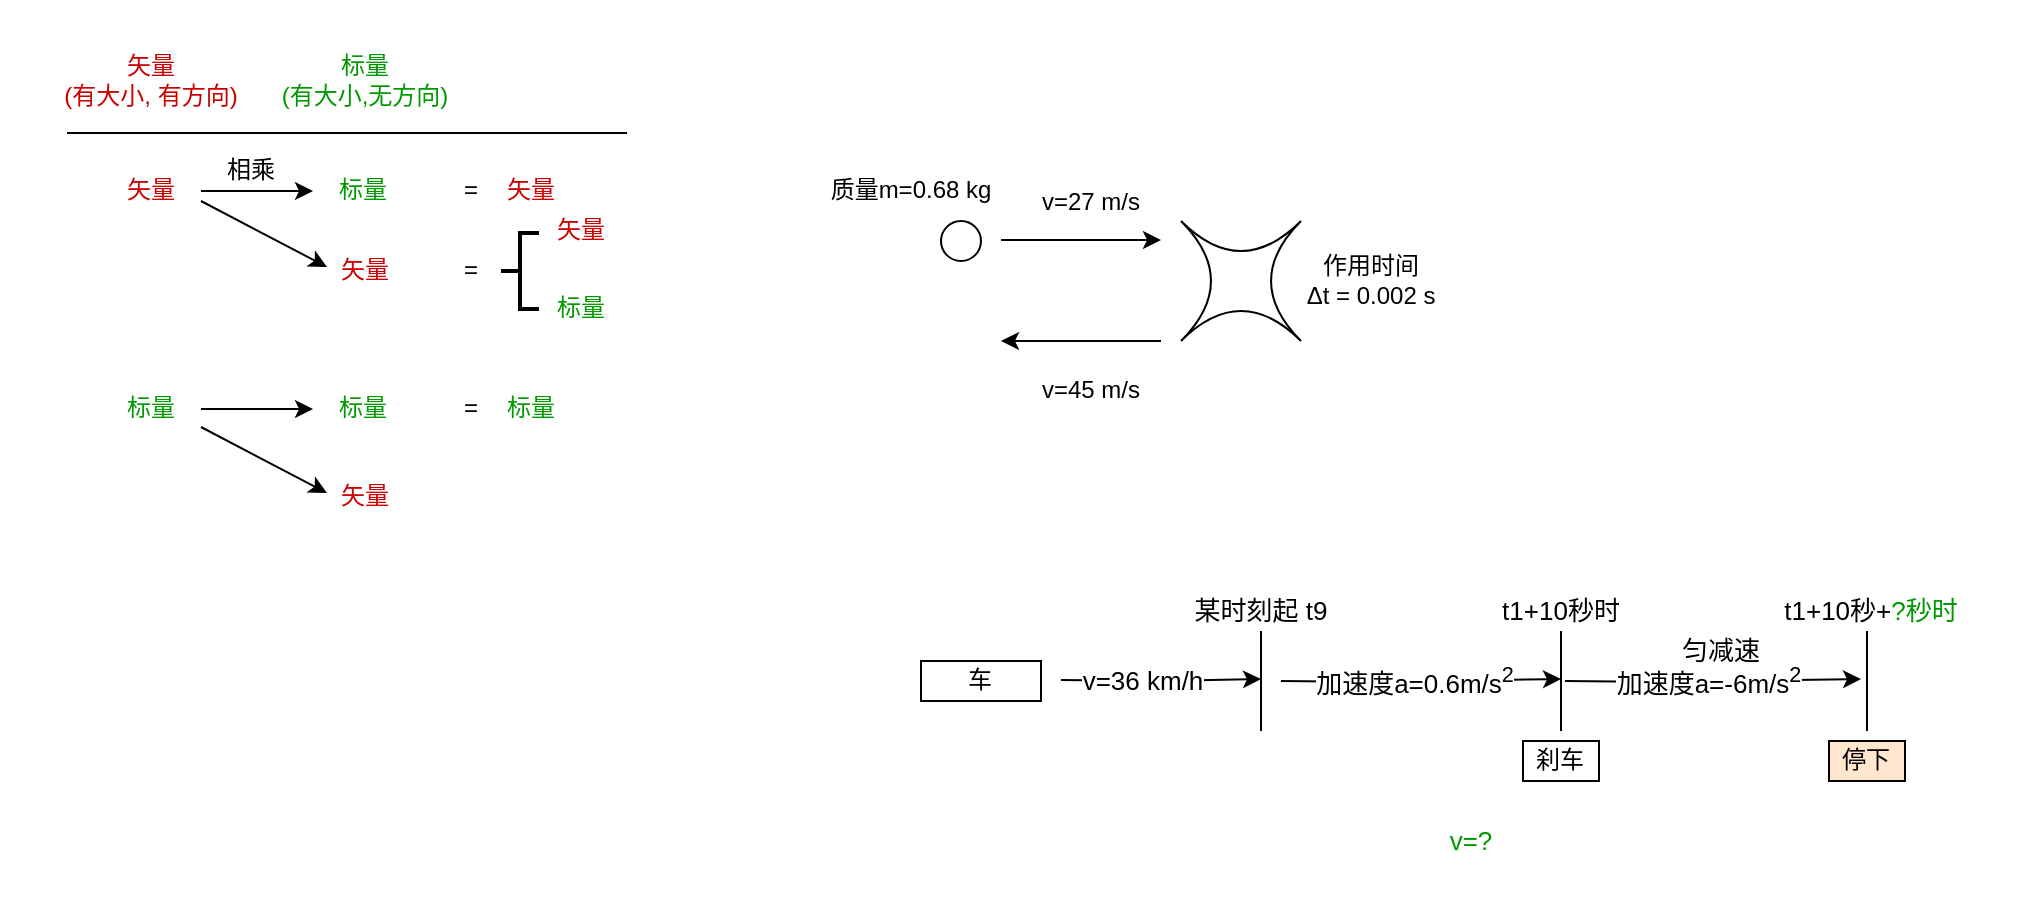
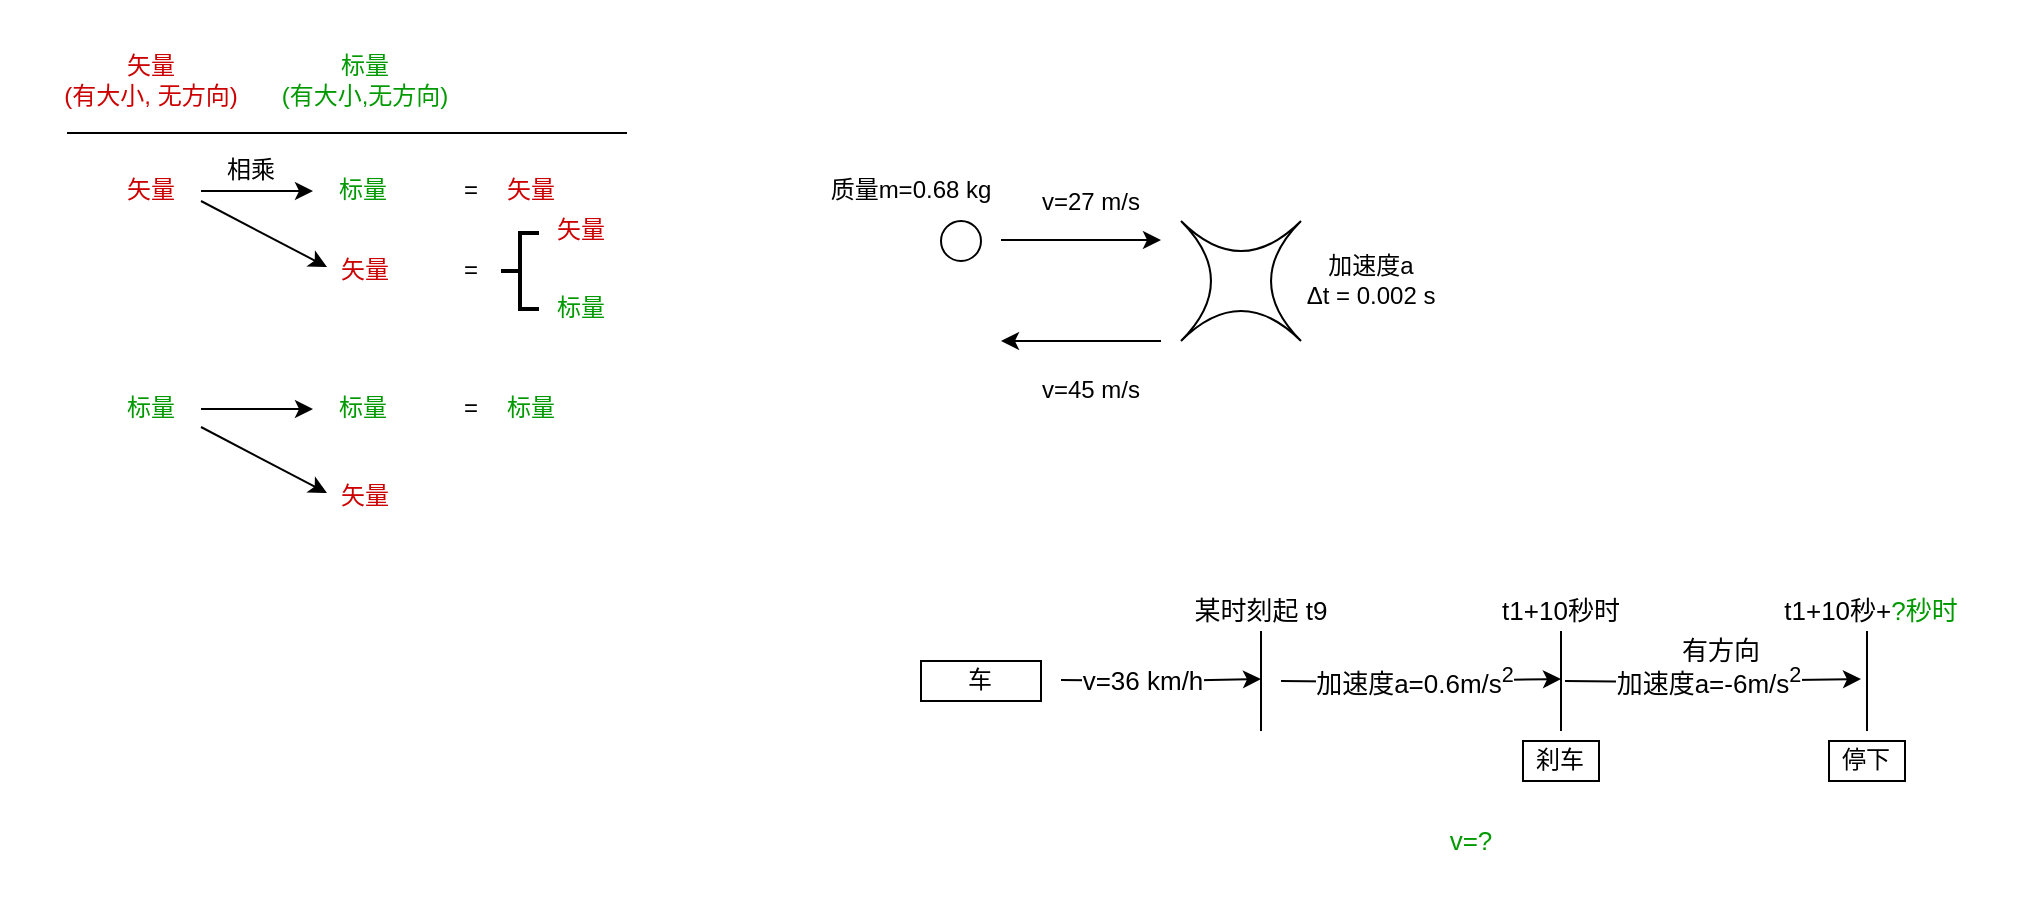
  <mxCell id="0" />
  <mxCell id="1" parent="0" />
  <mxCell id="2" value="" style="ellipse;whiteSpace=wrap;html=1;aspect=fixed;" parent="1" vertex="1"><mxGeometry x="470" y="110" width="20" height="20" as="geometry" /></mxCell>
  <mxCell id="3" value="" style="endArrow=classic;html=1;rounded=0;" parent="1" edge="1"><mxGeometry width="50" height="50" relative="1" as="geometry"><mxPoint x="500" y="119.5" as="sourcePoint" /><mxPoint x="580" y="119.5" as="targetPoint" /></mxGeometry></mxCell>
  <mxCell id="4" value="" style="shape=switch;whiteSpace=wrap;html=1;" parent="1" vertex="1"><mxGeometry x="590" y="110" width="60" height="60" as="geometry" /></mxCell>
  <mxCell id="5" value="" style="endArrow=classic;html=1;rounded=0;" parent="1" edge="1"><mxGeometry width="50" height="50" relative="1" as="geometry"><mxPoint x="580" y="170" as="sourcePoint" /><mxPoint x="500" y="170" as="targetPoint" /></mxGeometry></mxCell>
  <mxCell id="6" value="质量m=0.68 kg" style="text;html=1;align=center;verticalAlign=middle;resizable=0;points=[];autosize=1;strokeColor=none;fillColor=none;" parent="1" vertex="1"><mxGeometry x="400" y="80" width="110" height="30" as="geometry" /></mxCell>
- <mxCell id="7" value="作用时间 &lt;br&gt;Δt = 0.002 s" style="text;html=1;align=center;verticalAlign=middle;resizable=0;points=[];autosize=1;strokeColor=none;fillColor=none;" parent="1" vertex="1"><mxGeometry x="640" y="120" width="90" height="40" as="geometry" /></mxCell>
+ <mxCell id="7" value="加速度a &lt;br&gt;Δt = 0.002 s" style="text;html=1;align=center;verticalAlign=middle;resizable=0;points=[];autosize=1;strokeColor=none;fillColor=none;" parent="1" vertex="1"><mxGeometry x="640" y="120" width="90" height="40" as="geometry" /></mxCell>
  <mxCell id="8" value="v=27 m/s" style="text;html=1;align=center;verticalAlign=middle;resizable=0;points=[];autosize=1;strokeColor=none;fillColor=none;" parent="1" vertex="1"><mxGeometry x="510" y="86" width="70" height="30" as="geometry" /></mxCell>
  <mxCell id="9" value="v=45 m/s" style="text;html=1;align=center;verticalAlign=middle;resizable=0;points=[];autosize=1;strokeColor=none;fillColor=none;" parent="1" vertex="1"><mxGeometry x="510" y="180" width="70" height="30" as="geometry" /></mxCell>
  <mxCell id="10" value="车" style="rounded=0;whiteSpace=wrap;html=1;" parent="1" vertex="1"><mxGeometry x="460" y="330" width="60" height="20" as="geometry" /></mxCell>
  <mxCell id="11" value="" style="endArrow=classic;html=1;rounded=0;" parent="1" edge="1"><mxGeometry width="50" height="50" relative="1" as="geometry"><mxPoint x="530" y="339.5" as="sourcePoint" /><mxPoint x="630" y="339" as="targetPoint" /><Array as="points"><mxPoint x="580" y="340" /></Array></mxGeometry></mxCell>
  <mxCell id="12" value="v=36 km/h" style="edgeLabel;html=1;align=center;verticalAlign=middle;resizable=0;points=[];fontSize=13;" parent="11" vertex="1" connectable="0"><mxGeometry x="0.3" y="-3" relative="1" as="geometry"><mxPoint x="-25" y="-3" as="offset" /></mxGeometry></mxCell>
  <mxCell id="13" value="" style="endArrow=none;html=1;rounded=0;fontSize=13;" parent="1" edge="1"><mxGeometry width="50" height="50" relative="1" as="geometry"><mxPoint x="630" y="365" as="sourcePoint" /><mxPoint x="630" y="315" as="targetPoint" /></mxGeometry></mxCell>
  <mxCell id="14" value="某时刻起 t9" style="text;html=1;align=center;verticalAlign=middle;resizable=0;points=[];autosize=1;strokeColor=none;fillColor=none;fontSize=13;" parent="1" vertex="1"><mxGeometry x="585" y="290" width="90" height="30" as="geometry" /></mxCell>
  <mxCell id="15" value="" style="endArrow=classic;html=1;rounded=0;" parent="1" edge="1"><mxGeometry width="50" height="50" relative="1" as="geometry"><mxPoint x="640" y="340" as="sourcePoint" /><mxPoint x="780" y="339" as="targetPoint" /><Array as="points"><mxPoint x="690" y="340.5" /></Array></mxGeometry></mxCell>
  <mxCell id="16" value="加速度a=0.6m/s&lt;sup&gt;2&lt;/sup&gt;" style="edgeLabel;html=1;align=center;verticalAlign=middle;resizable=0;points=[];fontSize=13;" parent="15" vertex="1" connectable="0"><mxGeometry x="0.3" y="-3" relative="1" as="geometry"><mxPoint x="-25" y="-3" as="offset" /></mxGeometry></mxCell>
  <mxCell id="17" value="" style="endArrow=none;html=1;rounded=0;fontSize=13;" parent="1" edge="1"><mxGeometry width="50" height="50" relative="1" as="geometry"><mxPoint x="780" y="365" as="sourcePoint" /><mxPoint x="780" y="315" as="targetPoint" /></mxGeometry></mxCell>
  <mxCell id="18" value="t1+10秒时" style="text;html=1;align=center;verticalAlign=middle;resizable=0;points=[];autosize=1;strokeColor=none;fillColor=none;fontSize=13;" parent="1" vertex="1"><mxGeometry x="740" y="290" width="80" height="30" as="geometry" /></mxCell>
  <mxCell id="19" value="刹车" style="rounded=0;whiteSpace=wrap;html=1;" parent="1" vertex="1"><mxGeometry x="761" y="370" width="38" height="20" as="geometry" /></mxCell>
  <mxCell id="20" value="" style="endArrow=none;html=1;rounded=0;fontSize=13;" parent="1" edge="1"><mxGeometry width="50" height="50" relative="1" as="geometry"><mxPoint x="933" y="365" as="sourcePoint" /><mxPoint x="933" y="315" as="targetPoint" /></mxGeometry></mxCell>
- <mxCell id="21" value="停下" style="rounded=0;whiteSpace=wrap;html=1;fillColor=#ffe6cc;" parent="1" vertex="1"><mxGeometry x="914" y="370" width="38" height="20" as="geometry" /></mxCell>
+ <mxCell id="21" value="停下" style="rounded=0;whiteSpace=wrap;html=1;" parent="1" vertex="1"><mxGeometry x="914" y="370" width="38" height="20" as="geometry" /></mxCell>
  <mxCell id="22" value="" style="endArrow=classic;html=1;rounded=0;" parent="1" edge="1"><mxGeometry width="50" height="50" relative="1" as="geometry"><mxPoint x="782" y="340" as="sourcePoint" /><mxPoint x="930" y="339" as="targetPoint" /><Array as="points"><mxPoint x="832" y="340.5" /></Array></mxGeometry></mxCell>
  <mxCell id="23" value="加速度a=-6m/s&lt;sup&gt;2&lt;/sup&gt;" style="edgeLabel;html=1;align=center;verticalAlign=middle;resizable=0;points=[];fontSize=13;" parent="22" vertex="1" connectable="0"><mxGeometry x="0.3" y="-3" relative="1" as="geometry"><mxPoint x="-25" y="-3" as="offset" /></mxGeometry></mxCell>
- <mxCell id="24" value="匀减速" style="text;html=1;align=center;verticalAlign=middle;resizable=0;points=[];autosize=1;strokeColor=none;fillColor=none;fontSize=13;" parent="1" vertex="1"><mxGeometry x="830" y="310" width="60" height="30" as="geometry" /></mxCell>
+ <mxCell id="24" value="有方向" style="text;html=1;align=center;verticalAlign=middle;resizable=0;points=[];autosize=1;strokeColor=none;fillColor=none;fontSize=13;" parent="1" vertex="1"><mxGeometry x="830" y="310" width="60" height="30" as="geometry" /></mxCell>
  <mxCell id="25" value="v=?" style="text;html=1;align=center;verticalAlign=middle;resizable=0;points=[];autosize=1;strokeColor=none;fillColor=none;fontSize=13;fontColor=#009900;" parent="1" vertex="1"><mxGeometry x="715" y="405" width="40" height="30" as="geometry" /></mxCell>
  <mxCell id="26" value="t1+10秒+&lt;font color=&quot;#009900&quot;&gt;?秒时&lt;/font&gt;" style="text;html=1;align=center;verticalAlign=middle;resizable=0;points=[];autosize=1;strokeColor=none;fillColor=none;fontSize=13;" parent="1" vertex="1"><mxGeometry x="880" y="290" width="110" height="30" as="geometry" /></mxCell>
  <mxCell id="27" value="标量" style="text;html=1;align=center;verticalAlign=middle;resizable=0;points=[];autosize=1;strokeColor=none;fillColor=none;fontColor=#009900;" vertex="1" parent="1"><mxGeometry x="156" y="80" width="50" height="30" as="geometry" /></mxCell>
  <mxCell id="28" style="edgeStyle=orthogonalEdgeStyle;rounded=0;orthogonalLoop=1;jettySize=auto;html=1;entryX=0;entryY=0.5;entryDx=0;entryDy=0;entryPerimeter=0;" edge="1" parent="1" source="29" target="27"><mxGeometry relative="1" as="geometry" /></mxCell>
  <mxCell id="29" value="矢量" style="text;html=1;align=center;verticalAlign=middle;resizable=0;points=[];autosize=1;strokeColor=none;fillColor=none;fontColor=#CC0000;" vertex="1" parent="1"><mxGeometry x="50" y="80" width="50" height="30" as="geometry" /></mxCell>
  <mxCell id="30" value="标量&lt;br&gt;(有大小,无方向)" style="text;html=1;align=center;verticalAlign=middle;resizable=0;points=[];autosize=1;strokeColor=none;fillColor=none;fontColor=#009900;" vertex="1" parent="1"><mxGeometry x="127" y="20" width="110" height="40" as="geometry" /></mxCell>
- <mxCell id="31" value="矢量&lt;br&gt;(有大小, 有方向)" style="text;html=1;align=center;verticalAlign=middle;resizable=0;points=[];autosize=1;strokeColor=none;fillColor=none;fontColor=#CC0000;" vertex="1" parent="1"><mxGeometry x="20" y="20" width="110" height="40" as="geometry" /></mxCell>
+ <mxCell id="31" value="矢量&lt;br&gt;(有大小, 无方向)" style="text;html=1;align=center;verticalAlign=middle;resizable=0;points=[];autosize=1;strokeColor=none;fillColor=none;fontColor=#CC0000;" vertex="1" parent="1"><mxGeometry x="20" y="20" width="110" height="40" as="geometry" /></mxCell>
  <mxCell id="32" value="矢量" style="text;html=1;align=center;verticalAlign=middle;resizable=0;points=[];autosize=1;strokeColor=none;fillColor=none;fontColor=#CC0000;" vertex="1" parent="1"><mxGeometry x="240" y="80" width="50" height="30" as="geometry" /></mxCell>
  <mxCell id="33" value="=" style="text;html=1;align=center;verticalAlign=middle;resizable=0;points=[];autosize=1;strokeColor=none;fillColor=none;" vertex="1" parent="1"><mxGeometry x="220" y="80" width="30" height="30" as="geometry" /></mxCell>
  <mxCell id="34" value="矢量" style="text;html=1;align=center;verticalAlign=middle;resizable=0;points=[];autosize=1;strokeColor=none;fillColor=none;fontColor=#CC0000;" vertex="1" parent="1"><mxGeometry x="157" y="120" width="50" height="30" as="geometry" /></mxCell>
  <mxCell id="35" value="标量" style="text;html=1;align=center;verticalAlign=middle;resizable=0;points=[];autosize=1;strokeColor=none;fillColor=none;fontColor=#009900;" vertex="1" parent="1"><mxGeometry x="156" y="189" width="50" height="30" as="geometry" /></mxCell>
  <mxCell id="36" style="edgeStyle=orthogonalEdgeStyle;rounded=0;orthogonalLoop=1;jettySize=auto;html=1;entryX=0;entryY=0.5;entryDx=0;entryDy=0;entryPerimeter=0;" edge="1" source="37" target="35" parent="1"><mxGeometry relative="1" as="geometry" /></mxCell>
  <mxCell id="37" value="标量" style="text;html=1;align=center;verticalAlign=middle;resizable=0;points=[];autosize=1;strokeColor=none;fillColor=none;fontColor=#009900;" vertex="1" parent="1"><mxGeometry x="50" y="189" width="50" height="30" as="geometry" /></mxCell>
  <mxCell id="38" value="标量" style="text;html=1;align=center;verticalAlign=middle;resizable=0;points=[];autosize=1;strokeColor=none;fillColor=none;fontColor=#009900;" vertex="1" parent="1"><mxGeometry x="240" y="189" width="50" height="30" as="geometry" /></mxCell>
  <mxCell id="39" value="=" style="text;html=1;align=center;verticalAlign=middle;resizable=0;points=[];autosize=1;strokeColor=none;fillColor=none;" vertex="1" parent="1"><mxGeometry x="220" y="189" width="30" height="30" as="geometry" /></mxCell>
  <mxCell id="40" value="矢量" style="text;html=1;align=center;verticalAlign=middle;resizable=0;points=[];autosize=1;strokeColor=none;fillColor=none;fontColor=#CC0000;" vertex="1" parent="1"><mxGeometry x="157" y="233" width="50" height="30" as="geometry" /></mxCell>
  <mxCell id="41" value="" style="endArrow=classic;html=1;rounded=0;" edge="1" parent="1"><mxGeometry width="50" height="50" relative="1" as="geometry"><mxPoint x="100" y="100" as="sourcePoint" /><mxPoint x="163" y="133" as="targetPoint" /></mxGeometry></mxCell>
  <mxCell id="42" value="" style="endArrow=classic;html=1;rounded=0;" edge="1" parent="1"><mxGeometry width="50" height="50" relative="1" as="geometry"><mxPoint x="100" y="213" as="sourcePoint" /><mxPoint x="163" y="246" as="targetPoint" /></mxGeometry></mxCell>
  <mxCell id="43" value="相乘" style="text;html=1;align=center;verticalAlign=middle;resizable=0;points=[];autosize=1;strokeColor=none;fillColor=none;" vertex="1" parent="1"><mxGeometry x="100" y="70" width="50" height="30" as="geometry" /></mxCell>
  <mxCell id="44" value="矢量" style="text;html=1;align=center;verticalAlign=middle;resizable=0;points=[];autosize=1;strokeColor=none;fillColor=none;fontColor=#CC0000;" vertex="1" parent="1"><mxGeometry x="265" y="100" width="50" height="30" as="geometry" /></mxCell>
  <mxCell id="45" value="=" style="text;html=1;align=center;verticalAlign=middle;resizable=0;points=[];autosize=1;strokeColor=none;fillColor=none;" vertex="1" parent="1"><mxGeometry x="220" y="120" width="30" height="30" as="geometry" /></mxCell>
  <mxCell id="46" value="标量" style="text;html=1;align=center;verticalAlign=middle;resizable=0;points=[];autosize=1;strokeColor=none;fillColor=none;fontColor=#009900;" vertex="1" parent="1"><mxGeometry x="265" y="139" width="50" height="30" as="geometry" /></mxCell>
  <mxCell id="47" value="" style="strokeWidth=2;html=1;shape=mxgraph.flowchart.annotation_2;align=left;labelPosition=right;pointerEvents=1;" vertex="1" parent="1"><mxGeometry x="250" y="116" width="19" height="38" as="geometry" /></mxCell>
  <mxCell id="48" value="" style="endArrow=none;html=1;rounded=0;" edge="1" parent="1"><mxGeometry width="50" height="50" relative="1" as="geometry"><mxPoint x="33" y="66" as="sourcePoint" /><mxPoint x="313" y="66" as="targetPoint" /></mxGeometry></mxCell>
